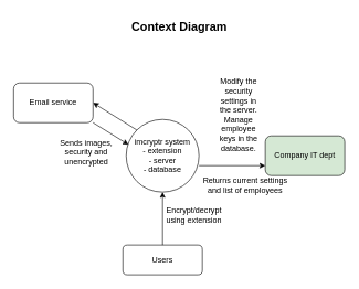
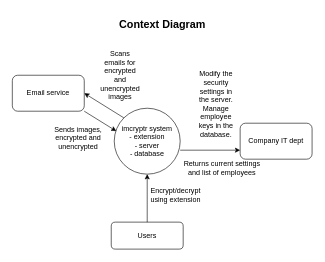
  <mxCell id="0" />
  <mxCell id="1" parent="0" />
  <mxCell id="2" value="imcryptr system&lt;br&gt;- extension&lt;br&gt;- server&lt;br&gt;- database" style="ellipse;whiteSpace=wrap;html=1;aspect=fixed;" parent="1" vertex="1"><mxGeometry x="190" y="180" width="110" height="110" as="geometry" /></mxCell>
  <mxCell id="3" value="" style="endArrow=classic;html=1;rounded=0;exitX=0;exitY=0;exitDx=0;exitDy=0;entryX=1;entryY=0.5;entryDx=0;entryDy=0;" parent="1" source="2" target="6" edge="1"><mxGeometry width="50" height="50" relative="1" as="geometry"><mxPoint x="220" y="310" as="sourcePoint" /><mxPoint x="120" y="150" as="targetPoint" /></mxGeometry></mxCell>
+ <mxCell id="4" value="Scans emails for encrypted and unencrypted images" style="text;html=1;strokeColor=none;fillColor=none;align=center;verticalAlign=middle;whiteSpace=wrap;rounded=0;" parent="1" vertex="1"><mxGeometry x="165" y="90" width="70" height="70" as="geometry" /></mxCell>
  <mxCell id="5" value="Users" style="rounded=1;whiteSpace=wrap;html=1;" parent="1" vertex="1"><mxGeometry x="185" y="370" width="120" height="45" as="geometry" /></mxCell>
  <mxCell id="6" value="Email service" style="rounded=1;whiteSpace=wrap;html=1;" parent="1" vertex="1"><mxGeometry x="20" y="125" width="120" height="60" as="geometry" /></mxCell>
- <mxCell id="7" value="Company IT dept" style="rounded=1;whiteSpace=wrap;html=1;fillColor=#d5e8d4;" parent="1" vertex="1"><mxGeometry x="400" y="205" width="120" height="60" as="geometry" /></mxCell>
+ <mxCell id="7" value="Company IT dept" style="rounded=1;whiteSpace=wrap;html=1;" parent="1" vertex="1"><mxGeometry x="400" y="205" width="120" height="60" as="geometry" /></mxCell>
  <mxCell id="8" value="" style="endArrow=classic;html=1;rounded=0;exitX=0.5;exitY=0;exitDx=0;exitDy=0;entryX=0.5;entryY=1;entryDx=0;entryDy=0;" parent="1" source="5" target="2" edge="1"><mxGeometry width="50" height="50" relative="1" as="geometry"><mxPoint x="220" y="270" as="sourcePoint" /><mxPoint x="270" y="220" as="targetPoint" /></mxGeometry></mxCell>
  <mxCell id="9" value="Encrypt/decrypt using extension" style="text;html=1;strokeColor=none;fillColor=none;align=center;verticalAlign=middle;whiteSpace=wrap;rounded=0;" parent="1" vertex="1"><mxGeometry x="245" y="290" width="95" height="70" as="geometry" /></mxCell>
  <mxCell id="10" value="Modify the security settings in the server. Manage employee keys in the database." style="text;html=1;strokeColor=none;fillColor=none;align=center;verticalAlign=middle;whiteSpace=wrap;rounded=0;" parent="1" vertex="1"><mxGeometry x="330" y="100" width="60" height="145" as="geometry" /></mxCell>
  <mxCell id="11" value="&lt;b&gt;&lt;font style=&quot;font-size: 18px;&quot;&gt;Context Diagram&lt;/font&gt;&lt;/b&gt;" style="text;html=1;align=center;verticalAlign=middle;resizable=0;points=[];autosize=1;strokeColor=none;fillColor=none;" parent="1" vertex="1"><mxGeometry x="185" y="20" width="170" height="40" as="geometry" /></mxCell>
  <mxCell id="12" value="" style="endArrow=classic;html=1;rounded=0;exitX=1;exitY=1;exitDx=0;exitDy=0;entryX=0.031;entryY=0.347;entryDx=0;entryDy=0;entryPerimeter=0;" parent="1" source="6" target="2" edge="1"><mxGeometry width="50" height="50" relative="1" as="geometry"><mxPoint x="220" y="300" as="sourcePoint" /><mxPoint x="270" y="250" as="targetPoint" /></mxGeometry></mxCell>
- <mxCell id="13" value="Sends images, security and unencrypted" style="text;html=1;strokeColor=none;fillColor=none;align=center;verticalAlign=middle;whiteSpace=wrap;rounded=0;" parent="1" vertex="1"><mxGeometry x="80" y="215" width="100" height="30" as="geometry" /></mxCell>
+ <mxCell id="13" value="Sends images, encrypted and unencrypted" style="text;html=1;strokeColor=none;fillColor=none;align=center;verticalAlign=middle;whiteSpace=wrap;rounded=0;" parent="1" vertex="1"><mxGeometry x="80" y="215" width="100" height="30" as="geometry" /></mxCell>
  <mxCell id="14" value="" style="endArrow=classic;html=1;rounded=0;entryX=0;entryY=0.75;entryDx=0;entryDy=0;" parent="1" target="7" edge="1"><mxGeometry width="50" height="50" relative="1" as="geometry"><mxPoint x="300" y="250" as="sourcePoint" /><mxPoint x="270" y="220" as="targetPoint" /></mxGeometry></mxCell>
  <mxCell id="15" value="Returns current settings and list of employees" style="text;html=1;strokeColor=none;fillColor=none;align=center;verticalAlign=middle;whiteSpace=wrap;rounded=0;" parent="1" vertex="1"><mxGeometry x="300" y="265" width="140" height="30" as="geometry" /></mxCell>
